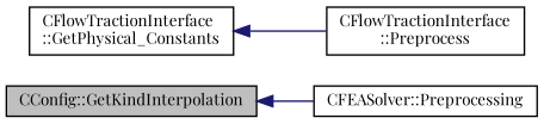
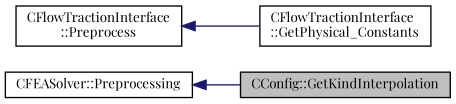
  digraph {
    fontname="Playfair Display"
    rankdir=LR
    node [color=black fillcolor=white fontname="Playfair Display" fontsize=10 shape=record style=filled]
    edge [color=midnightblue dir=back fontname="Playfair Display" fontsize=10 labelfontname=Helvetica labelfontsize=10 style=solid]
    n1 [fillcolor=grey75 fontcolor=black height=0.2 label="CConfig::GetKindInterpolation" width=0.4]
    n2 [height=0.2 label="CFEASolver::Preprocessing" width=0.4]
    n3 [height=0.2 label="CFlowTractionInterface\l::Preprocess" width=0.4]
    n4 [height=0.2 label="CFlowTractionInterface\l::GetPhysical_Constants" width=0.4]
-   n1 -> n2
-   n4 -> n3
+   n2 -> n1
+   n3 -> n4
  }
